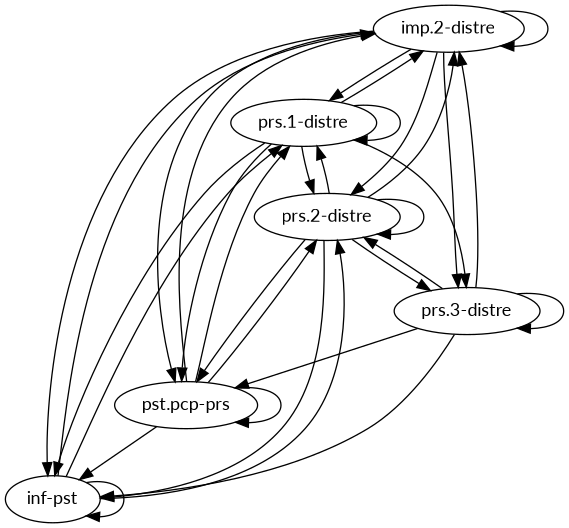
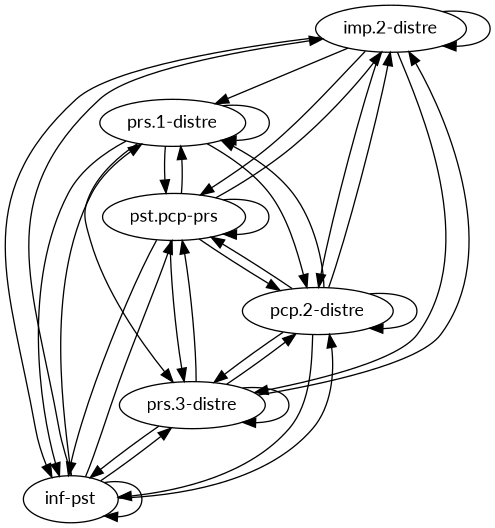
  digraph {
    fontname=Lato
    node [fontname=Lato tense=prs weight=1.0]
    edge [fontname=Lato weight=1.0]
    n1 [cell="imp.2" label="imp.2-distre" tense=imp]
    n2 [cell="prs.1" label="prs.1-distre"]
    n3 [cell="pst.pcp" label="pst.pcp-prs" tense="pst.pcp"]
    n4 [cell=inf label="inf-pst" tense=inf]
    n5 [cell="prs.3" label="prs.3-distre"]
-   n6 [cell="prs.2" label="prs.2-distre"]
+   n6 [cell="prs.2" label="pcp.2-distre"]
    n1 -> n1
    n1 -> n2
    n1 -> n3 [weight=0.11]
    n1 -> n4 [weight=0.15]
    n1 -> n5
    n1 -> n6
-   n2 -> n1
    n2 -> n2
    n2 -> n3 [weight=0.11]
    n2 -> n4 [weight=0.15]
    n2 -> n5
    n2 -> n6
    n3 -> n1 [weight=0.0]
    n3 -> n2 [weight=0.0]
    n3 -> n3
    n3 -> n4 [weight=0.07]
+   n3 -> n5 [weight=0.0]
    n3 -> n6 [weight=0.0]
    n4 -> n1
    n4 -> n2
+   n4 -> n3
    n4 -> n4
+   n4 -> n5
    n4 -> n6
    n5 -> n1
    n5 -> n3 [weight=0.11]
    n5 -> n4 [weight=0.15]
    n5 -> n5
    n5 -> n6
    n6 -> n1
    n6 -> n2
    n6 -> n3 [weight=0.11]
    n6 -> n4 [weight=0.15]
    n6 -> n5
    n6 -> n6
  }
